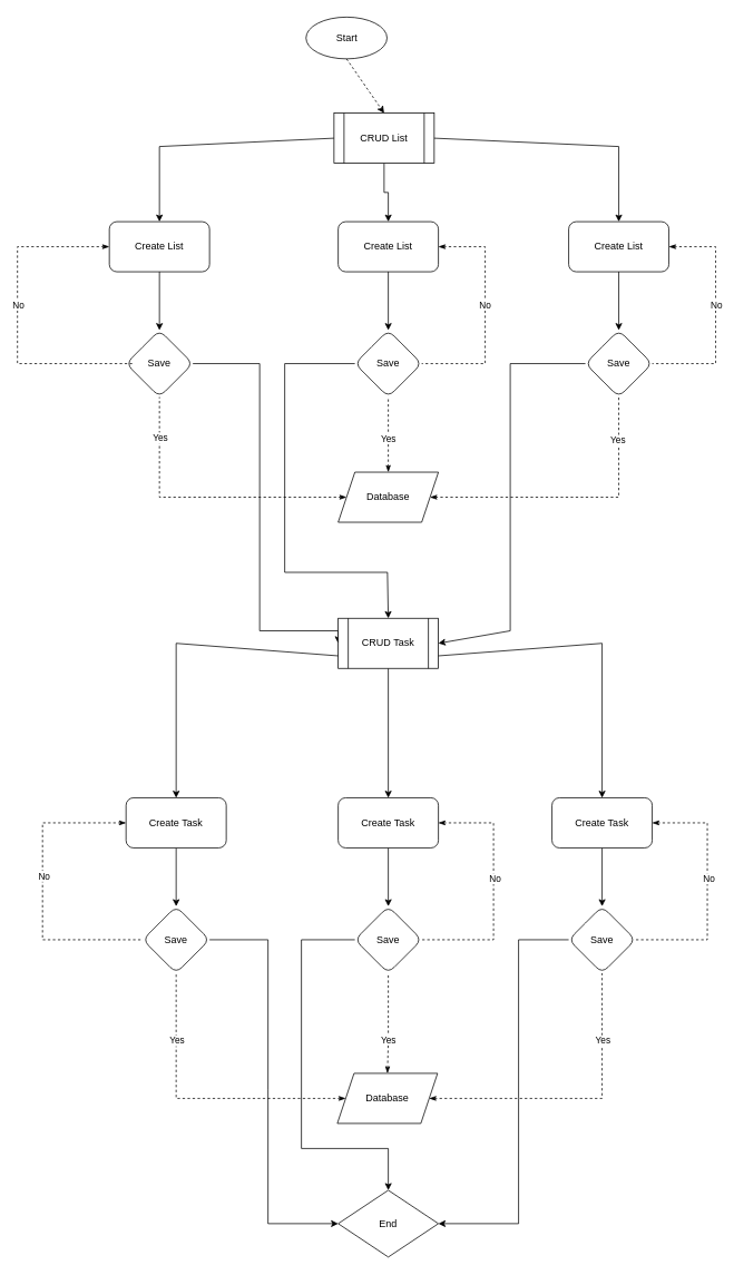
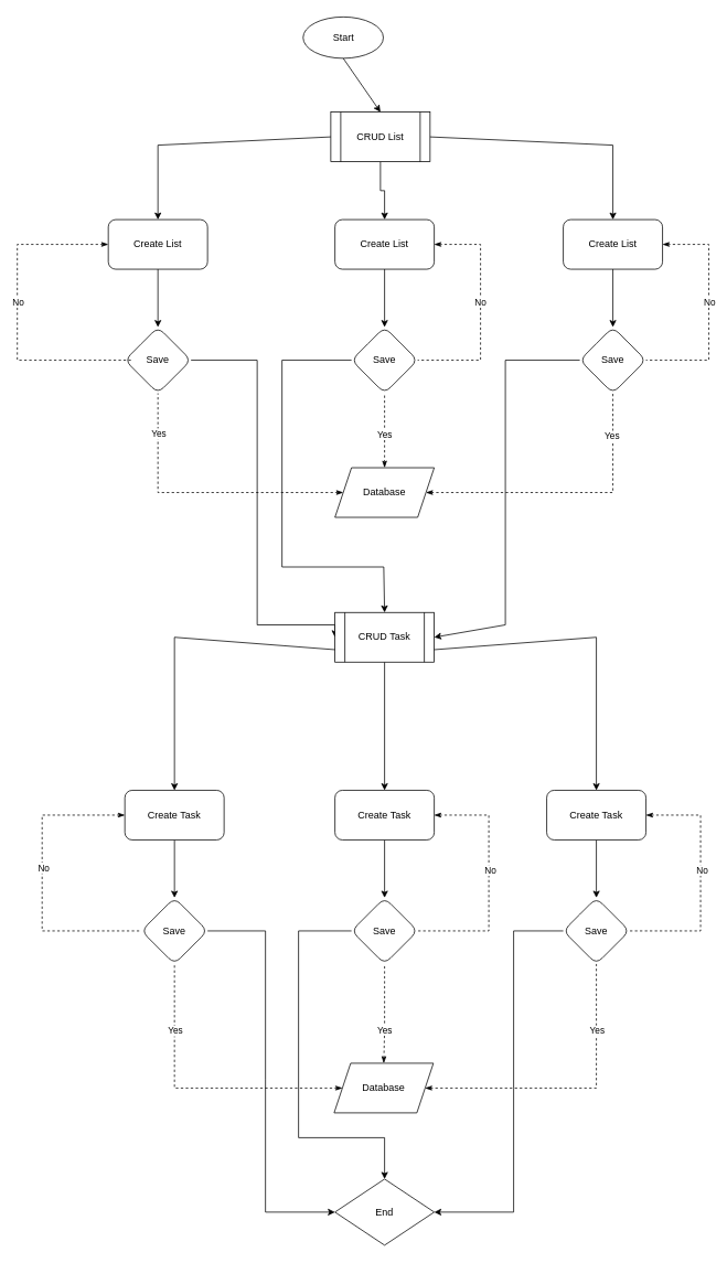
  <mxCell id="0" />
  <mxCell id="1" parent="0" />
  <mxCell id="2" value="Start" style="ellipse;whiteSpace=wrap;html=1;" parent="1" vertex="1"><mxGeometry x="365.5" y="20" width="97" height="50" as="geometry" /></mxCell>
- <mxCell id="3" value="" style="endArrow=classic;html=1;rounded=0;entryX=0.5;entryY=0;entryDx=0;entryDy=0;exitX=0.5;exitY=1;exitDx=0;exitDy=0;dashed=1;" parent="1" target="5" edge="1" source="2"><mxGeometry width="50" height="50" relative="1" as="geometry"><mxPoint x="462.6" y="85" as="sourcePoint" /><mxPoint x="462.829" y="125" as="targetPoint" /><Array as="points" /></mxGeometry></mxCell>
+ <mxCell id="3" value="" style="endArrow=classic;html=1;rounded=0;entryX=0.5;entryY=0;entryDx=0;entryDy=0;exitX=0.5;exitY=1;exitDx=0;exitDy=0;" parent="1" target="5" edge="1" source="2"><mxGeometry width="50" height="50" relative="1" as="geometry"><mxPoint x="462.6" y="85" as="sourcePoint" /><mxPoint x="462.829" y="125" as="targetPoint" /><Array as="points" /></mxGeometry></mxCell>
  <mxCell id="4" value="" style="edgeStyle=orthogonalEdgeStyle;rounded=0;orthogonalLoop=1;jettySize=auto;html=1;" edge="1" parent="1" source="5" target="7"><mxGeometry relative="1" as="geometry" /></mxCell>
  <mxCell id="5" value="CRUD List" style="shape=process;whiteSpace=wrap;html=1;backgroundOutline=1;" vertex="1" parent="1"><mxGeometry x="399" y="135" width="120" height="60" as="geometry" /></mxCell>
  <mxCell id="6" value="" style="edgeStyle=orthogonalEdgeStyle;rounded=0;orthogonalLoop=1;jettySize=auto;html=1;" edge="1" parent="1" source="7" target="17"><mxGeometry relative="1" as="geometry" /></mxCell>
  <mxCell id="7" value="Create List" style="rounded=1;whiteSpace=wrap;html=1;" vertex="1" parent="1"><mxGeometry x="404" y="265" width="120" height="60" as="geometry" /></mxCell>
  <mxCell id="8" value="" style="edgeStyle=orthogonalEdgeStyle;rounded=0;orthogonalLoop=1;jettySize=auto;html=1;" edge="1" parent="1" source="9" target="15"><mxGeometry relative="1" as="geometry" /></mxCell>
  <mxCell id="9" value="Create List" style="rounded=1;whiteSpace=wrap;html=1;" vertex="1" parent="1"><mxGeometry x="130" y="265" width="120" height="60" as="geometry" /></mxCell>
  <mxCell id="10" value="" style="edgeStyle=orthogonalEdgeStyle;rounded=0;orthogonalLoop=1;jettySize=auto;html=1;" edge="1" parent="1" source="11" target="16"><mxGeometry relative="1" as="geometry" /></mxCell>
  <mxCell id="11" value="Create List" style="rounded=1;whiteSpace=wrap;html=1;" vertex="1" parent="1"><mxGeometry x="680" y="265" width="120" height="60" as="geometry" /></mxCell>
  <mxCell id="12" value="" style="endArrow=classic;html=1;rounded=0;exitX=0;exitY=0.5;exitDx=0;exitDy=0;entryX=0.5;entryY=0;entryDx=0;entryDy=0;" edge="1" parent="1" source="5" target="9"><mxGeometry width="50" height="50" relative="1" as="geometry"><mxPoint x="440" y="385" as="sourcePoint" /><mxPoint x="490" y="335" as="targetPoint" /><Array as="points"><mxPoint x="190" y="175" /></Array></mxGeometry></mxCell>
  <mxCell id="13" value="" style="endArrow=classic;html=1;rounded=0;exitX=1;exitY=0.5;exitDx=0;exitDy=0;entryX=0.5;entryY=0;entryDx=0;entryDy=0;" edge="1" parent="1" source="5" target="11"><mxGeometry width="50" height="50" relative="1" as="geometry"><mxPoint x="450" y="375" as="sourcePoint" /><mxPoint x="500" y="325" as="targetPoint" /><Array as="points"><mxPoint x="740" y="175" /></Array></mxGeometry></mxCell>
  <mxCell id="14" value="" style="edgeStyle=orthogonalEdgeStyle;rounded=0;orthogonalLoop=1;jettySize=auto;html=1;entryX=0;entryY=0.5;entryDx=0;entryDy=0;" edge="1" parent="1" source="15" target="32"><mxGeometry relative="1" as="geometry"><mxPoint x="230" y="755" as="targetPoint" /><Array as="points"><mxPoint x="310" y="435" /><mxPoint x="310" y="755" /></Array></mxGeometry></mxCell>
  <mxCell id="15" value="Save" style="rhombus;whiteSpace=wrap;html=1;rounded=1;" vertex="1" parent="1"><mxGeometry x="150" y="395" width="80" height="80" as="geometry" /></mxCell>
  <mxCell id="16" value="Save" style="rhombus;whiteSpace=wrap;html=1;rounded=1;" vertex="1" parent="1"><mxGeometry x="700" y="395" width="80" height="80" as="geometry" /></mxCell>
  <mxCell id="17" value="Save" style="rhombus;whiteSpace=wrap;html=1;rounded=1;" vertex="1" parent="1"><mxGeometry x="424" y="395" width="80" height="80" as="geometry" /></mxCell>
  <mxCell id="18" value="Database" style="shape=parallelogram;perimeter=parallelogramPerimeter;whiteSpace=wrap;html=1;fixedSize=1;" vertex="1" parent="1"><mxGeometry x="404" y="565" width="120" height="60" as="geometry" /></mxCell>
  <mxCell id="19" value="" style="endArrow=none;dashed=1;html=1;rounded=0;startArrow=classicThin;startFill=1;entryX=0;entryY=0.5;entryDx=0;entryDy=0;exitX=0;exitY=0.5;exitDx=0;exitDy=0;" edge="1" parent="1" source="9"><mxGeometry width="50" height="50" relative="1" as="geometry"><mxPoint x="130" y="175" as="sourcePoint" /><mxPoint x="160" y="435" as="targetPoint" /><Array as="points"><mxPoint x="20" y="295" /><mxPoint x="20" y="435" /></Array></mxGeometry></mxCell>
  <mxCell id="20" value="No" style="edgeLabel;html=1;align=center;verticalAlign=middle;resizable=0;points=[];" vertex="1" connectable="0" parent="19"><mxGeometry x="-0.081" relative="1" as="geometry"><mxPoint as="offset" /></mxGeometry></mxCell>
  <mxCell id="21" value="" style="endArrow=none;dashed=1;html=1;rounded=0;startArrow=classicThin;startFill=1;entryX=1;entryY=0.5;entryDx=0;entryDy=0;exitX=1;exitY=0.5;exitDx=0;exitDy=0;" edge="1" parent="1" source="7" target="17"><mxGeometry width="50" height="50" relative="1" as="geometry"><mxPoint x="660" y="375" as="sourcePoint" /><mxPoint x="690" y="515" as="targetPoint" /><Array as="points"><mxPoint x="580" y="295" /><mxPoint x="580" y="435" /></Array></mxGeometry></mxCell>
  <mxCell id="22" value="No" style="edgeLabel;html=1;align=center;verticalAlign=middle;resizable=0;points=[];" vertex="1" connectable="0" parent="21"><mxGeometry x="-0.08" y="-1" relative="1" as="geometry"><mxPoint as="offset" /></mxGeometry></mxCell>
  <mxCell id="23" value="" style="endArrow=none;dashed=1;html=1;rounded=0;startArrow=classicThin;startFill=1;entryX=1;entryY=0.5;entryDx=0;entryDy=0;exitX=1;exitY=0.5;exitDx=0;exitDy=0;" edge="1" parent="1"><mxGeometry width="50" height="50" relative="1" as="geometry"><mxPoint x="800" y="295" as="sourcePoint" /><mxPoint x="780" y="435" as="targetPoint" /><Array as="points"><mxPoint x="856" y="295" /><mxPoint x="856" y="435" /></Array></mxGeometry></mxCell>
  <mxCell id="24" value="No" style="edgeLabel;html=1;align=center;verticalAlign=middle;resizable=0;points=[];" vertex="1" connectable="0" parent="23"><mxGeometry x="-0.08" relative="1" as="geometry"><mxPoint as="offset" /></mxGeometry></mxCell>
  <mxCell id="25" value="" style="endArrow=none;dashed=1;html=1;rounded=0;startArrow=classicThin;startFill=1;entryX=0.5;entryY=1;entryDx=0;entryDy=0;exitX=0;exitY=0.5;exitDx=0;exitDy=0;" edge="1" parent="1" source="18" target="15"><mxGeometry width="50" height="50" relative="1" as="geometry"><mxPoint x="270" y="515" as="sourcePoint" /><mxPoint x="300" y="655" as="targetPoint" /><Array as="points"><mxPoint x="190" y="595" /></Array></mxGeometry></mxCell>
  <mxCell id="26" value="Yes" style="edgeLabel;html=1;align=center;verticalAlign=middle;resizable=0;points=[];" vertex="1" connectable="0" parent="25"><mxGeometry x="0.727" relative="1" as="geometry"><mxPoint y="1" as="offset" /></mxGeometry></mxCell>
  <mxCell id="27" value="" style="endArrow=none;dashed=1;html=1;rounded=0;startArrow=classicThin;startFill=1;entryX=0.5;entryY=1;entryDx=0;entryDy=0;exitX=0.5;exitY=0;exitDx=0;exitDy=0;" edge="1" parent="1" source="18" target="17"><mxGeometry width="50" height="50" relative="1" as="geometry"><mxPoint x="524" y="535" as="sourcePoint" /><mxPoint x="504" y="675" as="targetPoint" /><Array as="points" /></mxGeometry></mxCell>
  <mxCell id="28" value="Yes" style="edgeLabel;html=1;align=center;verticalAlign=middle;resizable=0;points=[];" vertex="1" connectable="0" parent="27"><mxGeometry x="-0.095" y="1" relative="1" as="geometry"><mxPoint as="offset" /></mxGeometry></mxCell>
  <mxCell id="29" value="" style="endArrow=none;dashed=1;html=1;rounded=0;startArrow=classicThin;startFill=1;entryX=0.5;entryY=1;entryDx=0;entryDy=0;exitX=1;exitY=0.5;exitDx=0;exitDy=0;" edge="1" parent="1" source="18" target="16"><mxGeometry width="50" height="50" relative="1" as="geometry"><mxPoint x="680" y="525" as="sourcePoint" /><mxPoint x="660" y="665" as="targetPoint" /><Array as="points"><mxPoint x="740" y="595" /></Array></mxGeometry></mxCell>
  <mxCell id="30" value="Yes" style="edgeLabel;html=1;align=center;verticalAlign=middle;resizable=0;points=[];" vertex="1" connectable="0" parent="29"><mxGeometry x="0.708" y="2" relative="1" as="geometry"><mxPoint as="offset" /></mxGeometry></mxCell>
  <mxCell id="31" value="" style="edgeStyle=orthogonalEdgeStyle;rounded=0;orthogonalLoop=1;jettySize=auto;html=1;" edge="1" parent="1" source="32" target="36"><mxGeometry relative="1" as="geometry" /></mxCell>
  <mxCell id="32" value="CRUD Task" style="shape=process;whiteSpace=wrap;html=1;backgroundOutline=1;" vertex="1" parent="1"><mxGeometry x="404" y="740" width="120" height="60" as="geometry" /></mxCell>
  <mxCell id="33" value="" style="endArrow=classic;html=1;rounded=0;exitX=0;exitY=0.5;exitDx=0;exitDy=0;entryX=0.5;entryY=0;entryDx=0;entryDy=0;" edge="1" parent="1" source="17" target="32"><mxGeometry width="50" height="50" relative="1" as="geometry"><mxPoint x="380" y="685" as="sourcePoint" /><mxPoint x="430" y="635" as="targetPoint" /><Array as="points"><mxPoint x="340" y="435" /><mxPoint x="340" y="685" /><mxPoint x="463" y="685" /></Array></mxGeometry></mxCell>
  <mxCell id="34" value="" style="endArrow=classic;html=1;rounded=0;exitX=0;exitY=0.5;exitDx=0;exitDy=0;entryX=1;entryY=0.5;entryDx=0;entryDy=0;" edge="1" parent="1" source="16" target="32"><mxGeometry width="50" height="50" relative="1" as="geometry"><mxPoint x="500" y="685" as="sourcePoint" /><mxPoint x="550" y="635" as="targetPoint" /><Array as="points"><mxPoint x="610" y="435" /><mxPoint x="610" y="755" /></Array></mxGeometry></mxCell>
  <mxCell id="35" value="" style="edgeStyle=orthogonalEdgeStyle;rounded=0;orthogonalLoop=1;jettySize=auto;html=1;" edge="1" parent="1" source="36" target="48"><mxGeometry relative="1" as="geometry" /></mxCell>
  <mxCell id="36" value="Create Task" style="rounded=1;whiteSpace=wrap;html=1;" vertex="1" parent="1"><mxGeometry x="404" y="955" width="120" height="60" as="geometry" /></mxCell>
  <mxCell id="37" value="" style="edgeStyle=orthogonalEdgeStyle;rounded=0;orthogonalLoop=1;jettySize=auto;html=1;" edge="1" parent="1" source="38" target="43"><mxGeometry relative="1" as="geometry" /></mxCell>
  <mxCell id="38" value="Create Task" style="rounded=1;whiteSpace=wrap;html=1;" vertex="1" parent="1"><mxGeometry x="150" y="955" width="120" height="60" as="geometry" /></mxCell>
  <mxCell id="39" value="" style="edgeStyle=orthogonalEdgeStyle;rounded=0;orthogonalLoop=1;jettySize=auto;html=1;" edge="1" parent="1" source="40" target="49"><mxGeometry relative="1" as="geometry" /></mxCell>
  <mxCell id="40" value="Create Task" style="rounded=1;whiteSpace=wrap;html=1;" vertex="1" parent="1"><mxGeometry x="660" y="955" width="120" height="60" as="geometry" /></mxCell>
  <mxCell id="41" value="" style="endArrow=classic;html=1;rounded=0;exitX=1;exitY=0.75;exitDx=0;exitDy=0;entryX=0.5;entryY=0;entryDx=0;entryDy=0;" edge="1" parent="1" source="32" target="40"><mxGeometry width="50" height="50" relative="1" as="geometry"><mxPoint x="510" y="945" as="sourcePoint" /><mxPoint x="560" y="895" as="targetPoint" /><Array as="points"><mxPoint x="720" y="770" /></Array></mxGeometry></mxCell>
  <mxCell id="42" value="" style="endArrow=classic;html=1;rounded=0;entryX=0.5;entryY=0;entryDx=0;entryDy=0;exitX=0;exitY=0.75;exitDx=0;exitDy=0;" edge="1" parent="1" source="32" target="38"><mxGeometry width="50" height="50" relative="1" as="geometry"><mxPoint x="280" y="875" as="sourcePoint" /><mxPoint x="400" y="935" as="targetPoint" /><Array as="points"><mxPoint x="210" y="770" /></Array></mxGeometry></mxCell>
  <mxCell id="43" value="Save" style="rhombus;whiteSpace=wrap;html=1;rounded=1;" vertex="1" parent="1"><mxGeometry x="170" y="1085" width="80" height="80" as="geometry" /></mxCell>
  <mxCell id="44" value="" style="endArrow=none;dashed=1;html=1;rounded=0;startArrow=classicThin;startFill=1;entryX=0;entryY=0.5;entryDx=0;entryDy=0;exitX=0;exitY=0.5;exitDx=0;exitDy=0;" edge="1" parent="1" source="38" target="43"><mxGeometry width="50" height="50" relative="1" as="geometry"><mxPoint y="1165" as="sourcePoint" x="50" /><mxPoint y="1075" as="targetPoint" x="50" /><Array as="points"><mxPoint y="985" x="50" /><mxPoint y="1125" x="50" /></Array></mxGeometry></mxCell>
  <mxCell id="45" value="No" style="edgeLabel;html=1;align=center;verticalAlign=middle;resizable=0;points=[];" vertex="1" connectable="0" parent="44"><mxGeometry x="-0.095" y="1" relative="1" as="geometry"><mxPoint as="offset" /></mxGeometry></mxCell>
  <mxCell id="46" value="" style="endArrow=none;dashed=1;html=1;rounded=0;startArrow=classicThin;startFill=1;entryX=1;entryY=0.5;entryDx=0;entryDy=0;exitX=1;exitY=0.5;exitDx=0;exitDy=0;" edge="1" parent="1" source="36" target="48"><mxGeometry width="50" height="50" relative="1" as="geometry"><mxPoint x="660" y="1045" as="sourcePoint" /><mxPoint x="680" y="1185" as="targetPoint" /><Array as="points"><mxPoint x="590" y="985" /><mxPoint x="590" y="1125" /></Array></mxGeometry></mxCell>
  <mxCell id="47" value="No" style="edgeLabel;html=1;align=center;verticalAlign=middle;resizable=0;points=[];" vertex="1" connectable="0" parent="46"><mxGeometry x="-0.095" y="1" relative="1" as="geometry"><mxPoint as="offset" /></mxGeometry></mxCell>
  <mxCell id="48" value="Save" style="rhombus;whiteSpace=wrap;html=1;rounded=1;" vertex="1" parent="1"><mxGeometry x="424" y="1085" width="80" height="80" as="geometry" /></mxCell>
  <mxCell id="49" value="Save" style="rhombus;whiteSpace=wrap;html=1;rounded=1;" vertex="1" parent="1"><mxGeometry x="680" y="1085" width="80" height="80" as="geometry" /></mxCell>
  <mxCell id="50" value="" style="endArrow=none;dashed=1;html=1;rounded=0;startArrow=classicThin;startFill=1;entryX=1;entryY=0.5;entryDx=0;entryDy=0;exitX=1;exitY=0.5;exitDx=0;exitDy=0;" edge="1" parent="1"><mxGeometry width="50" height="50" relative="1" as="geometry"><mxPoint x="780" y="985" as="sourcePoint" /><mxPoint x="760" y="1125" as="targetPoint" /><Array as="points"><mxPoint x="846" y="985" /><mxPoint x="846" y="1125" /></Array></mxGeometry></mxCell>
  <mxCell id="51" value="No" style="edgeLabel;html=1;align=center;verticalAlign=middle;resizable=0;points=[];" vertex="1" connectable="0" parent="50"><mxGeometry x="-0.095" y="1" relative="1" as="geometry"><mxPoint as="offset" /></mxGeometry></mxCell>
  <mxCell id="52" value="Database" style="shape=parallelogram;perimeter=parallelogramPerimeter;whiteSpace=wrap;html=1;fixedSize=1;" vertex="1" parent="1"><mxGeometry x="403" y="1285" width="120" height="60" as="geometry" /></mxCell>
  <mxCell id="53" value="" style="endArrow=none;dashed=1;html=1;rounded=0;startArrow=classicThin;startFill=1;exitX=0;exitY=0.5;exitDx=0;exitDy=0;entryX=0.5;entryY=1;entryDx=0;entryDy=0;" edge="1" parent="1" source="52" target="43"><mxGeometry width="50" height="50" relative="1" as="geometry"><mxPoint x="250" y="1325" as="sourcePoint" /><mxPoint x="230" y="1225" as="targetPoint" /><Array as="points"><mxPoint x="210" y="1315" /></Array></mxGeometry></mxCell>
  <mxCell id="54" value="Yes" style="edgeLabel;html=1;align=center;verticalAlign=middle;resizable=0;points=[];" vertex="1" connectable="0" parent="53"><mxGeometry x="0.548" relative="1" as="geometry"><mxPoint as="offset" /></mxGeometry></mxCell>
  <mxCell id="55" value="" style="endArrow=none;dashed=1;html=1;rounded=0;startArrow=classicThin;startFill=1;exitX=0.5;exitY=0;exitDx=0;exitDy=0;entryX=0.5;entryY=1;entryDx=0;entryDy=0;" edge="1" parent="1" source="52" target="48"><mxGeometry width="50" height="50" relative="1" as="geometry"><mxPoint x="565.5" y="1245" as="sourcePoint" /><mxPoint x="362.5" y="1095" as="targetPoint" /><Array as="points"><mxPoint x="464" y="1245" /></Array></mxGeometry></mxCell>
  <mxCell id="56" value="Yes" style="edgeLabel;html=1;align=center;verticalAlign=middle;resizable=0;points=[];" vertex="1" connectable="0" parent="55"><mxGeometry x="0.548" relative="1" as="geometry"><mxPoint x="-1" y="52" as="offset" /></mxGeometry></mxCell>
  <mxCell id="57" value="" style="endArrow=none;dashed=1;html=1;rounded=0;startArrow=classicThin;startFill=1;exitX=1;exitY=0.5;exitDx=0;exitDy=0;entryX=0.5;entryY=1;entryDx=0;entryDy=0;" edge="1" parent="1" source="52" target="49"><mxGeometry width="50" height="50" relative="1" as="geometry"><mxPoint x="680" y="1315" as="sourcePoint" /><mxPoint x="681" y="1195" as="targetPoint" /><Array as="points"><mxPoint x="720" y="1315" /></Array></mxGeometry></mxCell>
  <mxCell id="58" value="Yes" style="edgeLabel;html=1;align=center;verticalAlign=middle;resizable=0;points=[];" vertex="1" connectable="0" parent="57"><mxGeometry x="0.548" relative="1" as="geometry"><mxPoint y="-1" as="offset" /></mxGeometry></mxCell>
  <mxCell id="59" value="End" style="rhombus;whiteSpace=wrap;html=1;" vertex="1" parent="1"><mxGeometry x="404" y="1425" width="120" height="80" as="geometry" /></mxCell>
  <mxCell id="60" value="" style="endArrow=classic;html=1;rounded=0;exitX=1;exitY=0.5;exitDx=0;exitDy=0;entryX=0;entryY=0.5;entryDx=0;entryDy=0;" edge="1" parent="1" source="43" target="59"><mxGeometry width="50" height="50" relative="1" as="geometry"><mxPoint x="310" y="1265" as="sourcePoint" /><mxPoint x="360" y="1215" as="targetPoint" /><Array as="points"><mxPoint x="320" y="1125" /><mxPoint x="320" y="1305" /><mxPoint x="320" y="1465" /></Array></mxGeometry></mxCell>
  <mxCell id="61" value="" style="endArrow=classic;html=1;rounded=0;entryX=0.5;entryY=0;entryDx=0;entryDy=0;exitX=0;exitY=0.5;exitDx=0;exitDy=0;" edge="1" parent="1" source="48" target="59"><mxGeometry width="50" height="50" relative="1" as="geometry"><mxPoint x="390" y="1415" as="sourcePoint" /><mxPoint x="440" y="1365" as="targetPoint" /><Array as="points"><mxPoint x="360" y="1125" /><mxPoint x="360" y="1375" /><mxPoint x="464" y="1375" /></Array></mxGeometry></mxCell>
  <mxCell id="62" value="" style="endArrow=classic;html=1;rounded=0;exitX=0;exitY=0.5;exitDx=0;exitDy=0;entryX=1;entryY=0.5;entryDx=0;entryDy=0;" edge="1" parent="1" source="49" target="59"><mxGeometry width="50" height="50" relative="1" as="geometry"><mxPoint x="580" y="1125" as="sourcePoint" /><mxPoint x="734" y="1465" as="targetPoint" /><Array as="points"><mxPoint x="620" y="1125" /><mxPoint x="620" y="1315" /><mxPoint x="620" y="1465" /></Array></mxGeometry></mxCell>
